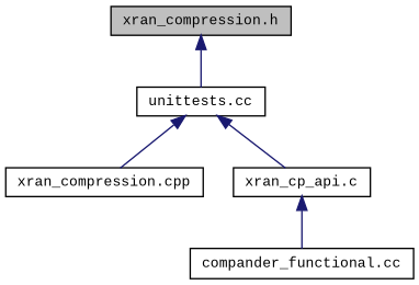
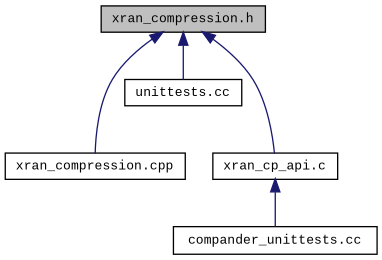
  digraph {
    fontname="Liberation Mono"
    node [color=black fillcolor=white fontname="Liberation Mono" fontsize=10 shape=record style=filled]
    edge [color=midnightblue dir=back fontname="Liberation Mono" fontsize=10 labelfontname=Helvetica labelfontsize=10 style=solid]
    n1 [fillcolor=grey75 fontcolor=black height=0.2 label="xran_compression.h" width=0.4]
    n2 [height=0.2 label="xran_compression.cpp" width=0.4]
    n3 [height=0.2 label="xran_cp_api.c" width=0.4]
    n4 [height=0.2 label="unittests.cc" width=0.4]
-   n5 [height=0.2 label="compander_functional.cc" width=0.4]
-   n4 -> n2
-   n4 -> n3
+   n5 [height=0.2 label="compander_unittests.cc" width=0.4]
+   n1 -> n2
+   n1 -> n3
    n1 -> n4
    n3 -> n5
  }
